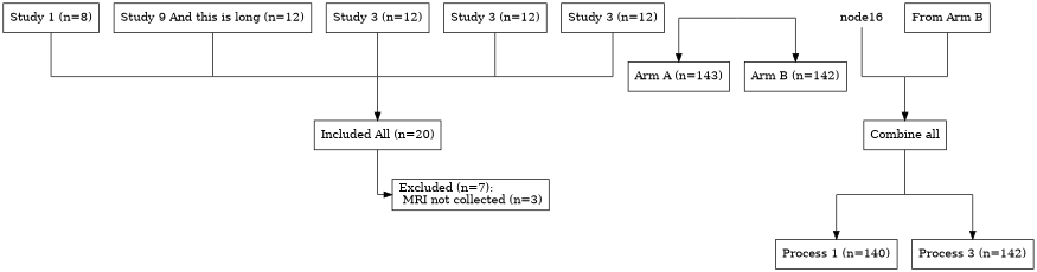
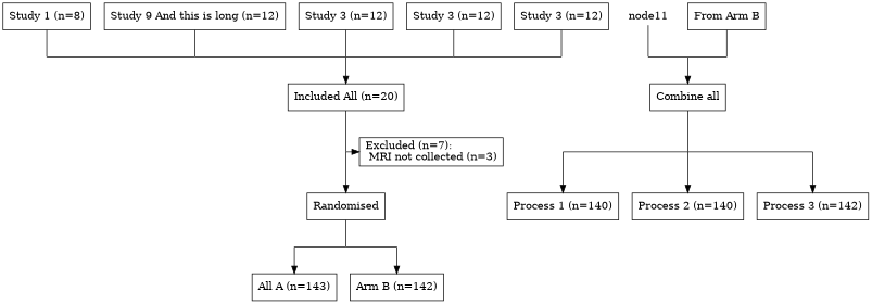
  digraph {
    splines=ortho
    node [group=B1 shape=point]
    edge [arrowhead=none]
    P1 [group=A1 style=invis width=0]
    P2 [group=A2 style=invis width=0]
    P3 [group=A3 style=invis width=0]
    P4 [group=A4 style=invis width=0]
    P5 [group=A5 style=invis width=0]
    n6 [group=A1 label="Study 1 (n=8)" shape=rectangle]
    n7 [group=A2 label="Study 9 And this is long (n=12)" shape=rectangle]
    n8 [group=A3 label="Study 3 (n=12)" shape=rectangle]
    n9 [group=A4 label="Study 3 (n=12)" shape=rectangle]
    n10 [group=A5 label="Study 3 (n=12)" shape=rectangle]
    n11 [label="Included All (n=20)" shape=rectangle]
    n12 [label="Excluded (n=7):\l MRI not collected (n=3)\l" shape=rectangle group=""]
    P6 [style=invis width=0]
    P7 [group=C1 style=invis width=0]
    P8 [style=invis width=0]
    P9 [group=C2 style=invis width=0]
-   n17 [group=C1 label="Arm A (n=143)" shape=rectangle]
+   n17 [group=C1 label="All A (n=143)" shape=rectangle]
    n18 [group=C2 label="Arm B (n=142)" shape=rectangle]
-   node11 [group=C1 height=0 shape=none width=0 label=node16]
+   node11 [group=C1 height=0 shape=none width=0]
    n20 [group=C2 label="From Arm B" shape=rectangle]
    P10 [group=C1 style=invis width=0]
    P11 [style=invis width=0]
    P12 [group=C2 style=invis width=0]
    P13 [group=D1 style=invis width=0]
    P14 [group=D2 style=invis width=0]
    P15 [group=D3 style=invis width=0]
    n27 [group=D1 label="Process 1 (n=140)" shape=rectangle]
+   n28 [group=D2 label="Process 2 (n=140)" shape=rectangle]
    n29 [group=D3 label="Process 3 (n=142)" shape=rectangle]
+   n30 [label=Randomised shape=rectangle]
    n31 [label="Combine all" shape=rectangle]
    subgraph sub_1 {
      rank=same
      rankdir=LR
      P1
      P2
      P3
      P4
      P5
    }
    subgraph sub_2 {
      rank=same
      rankdir=LR
      n6
      n7
      n8
      n9
      n10
    }
    subgraph sub_3 {
      rank=same
      rankdir=LR
      n11
    }
    subgraph sub_4 {
      rank=same
      rankdir=LR
      n12
      P6
    }
    subgraph sub_5 {
      rank=same
      rankdir=LR
      P7
      P8
      P9
    }
    subgraph sub_6 {
      rank=same
      rankdir=LR
      n17
      n18
    }
    subgraph sub_7 {
      rank=same
      rankdir=LR
      node11
      n20
    }
    subgraph sub_8 {
      rank=same
      rankdir=LR
      P10
      P11
      P12
    }
    subgraph sub_9 {
      rank=same
      rankdir=LR
      P13
      P14
      P15
    }
    subgraph sub_10 {
      rank=same
      rankdir=LR
      n27
+     n28
      n29
    }
    P1 -> P2
    P2 -> P3
    P3 -> P4
    P3 -> n11 [arrowhead=""]
    P4 -> P5
    n6 -> P1
    n7 -> P2
    n8 -> P3
    n9 -> P4
    n10 -> P5
    n11 -> P6
    P6 -> n12 [arrowhead=""]
+   P6 -> n30 [arrowhead=""]
    P7 -> P8
    P7 -> n17 [arrowhead=""]
    P8 -> P9
    P9 -> n18 [arrowhead=""]
    node11 -> P10
    n20 -> P12
    P10 -> P11
    P11 -> P12
    P11 -> n31 [arrowhead=""]
    P13 -> P14
    P13 -> n27 [arrowhead=""]
    P14 -> P15
+   P14 -> n28 [arrowhead=""]
    P15 -> n29 [arrowhead=""]
+   n30 -> P8
    n31 -> P14
  }
